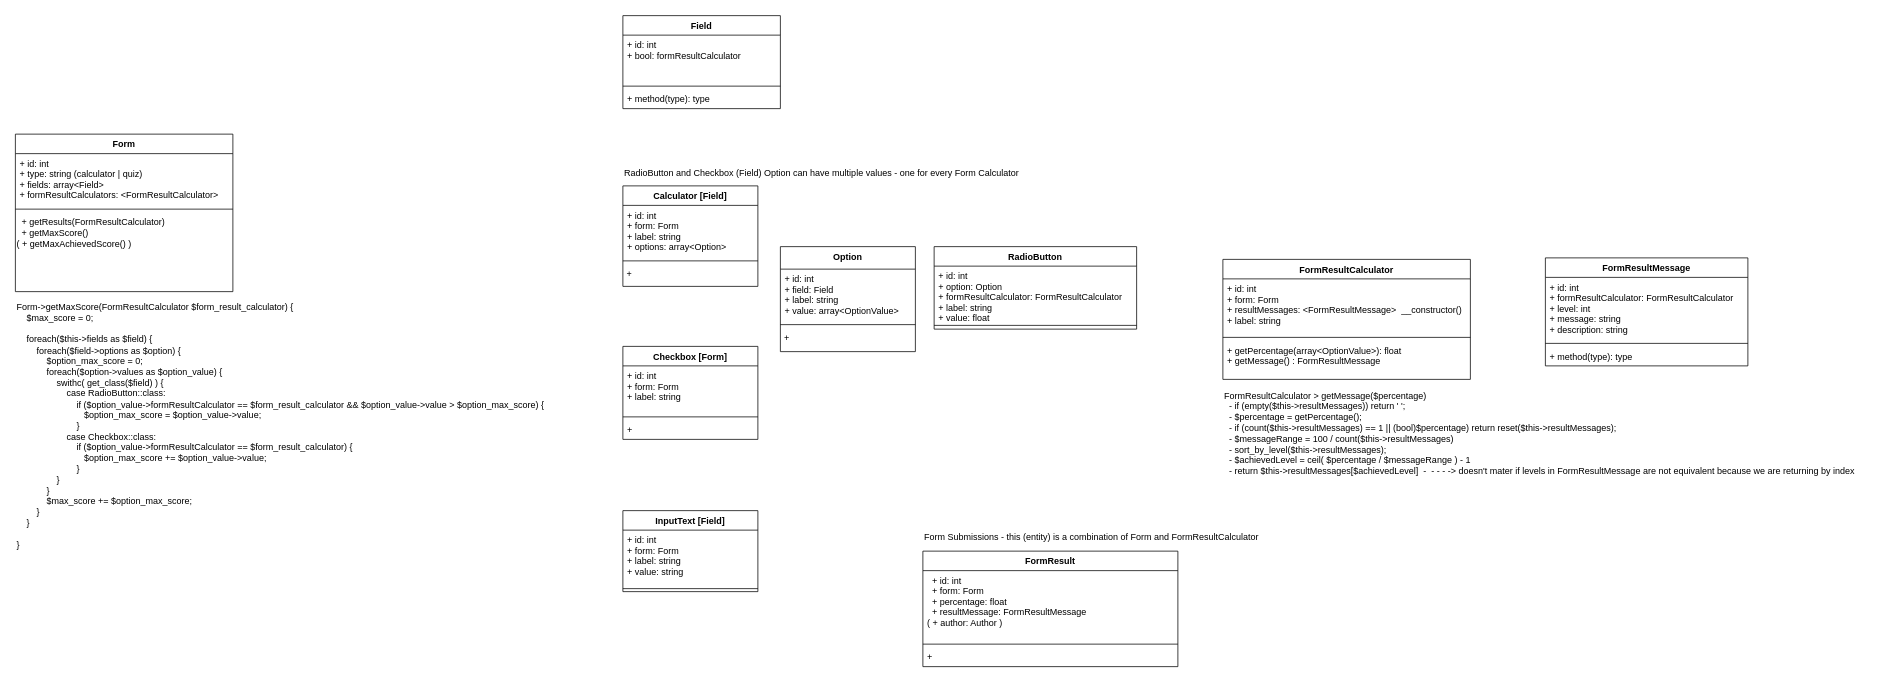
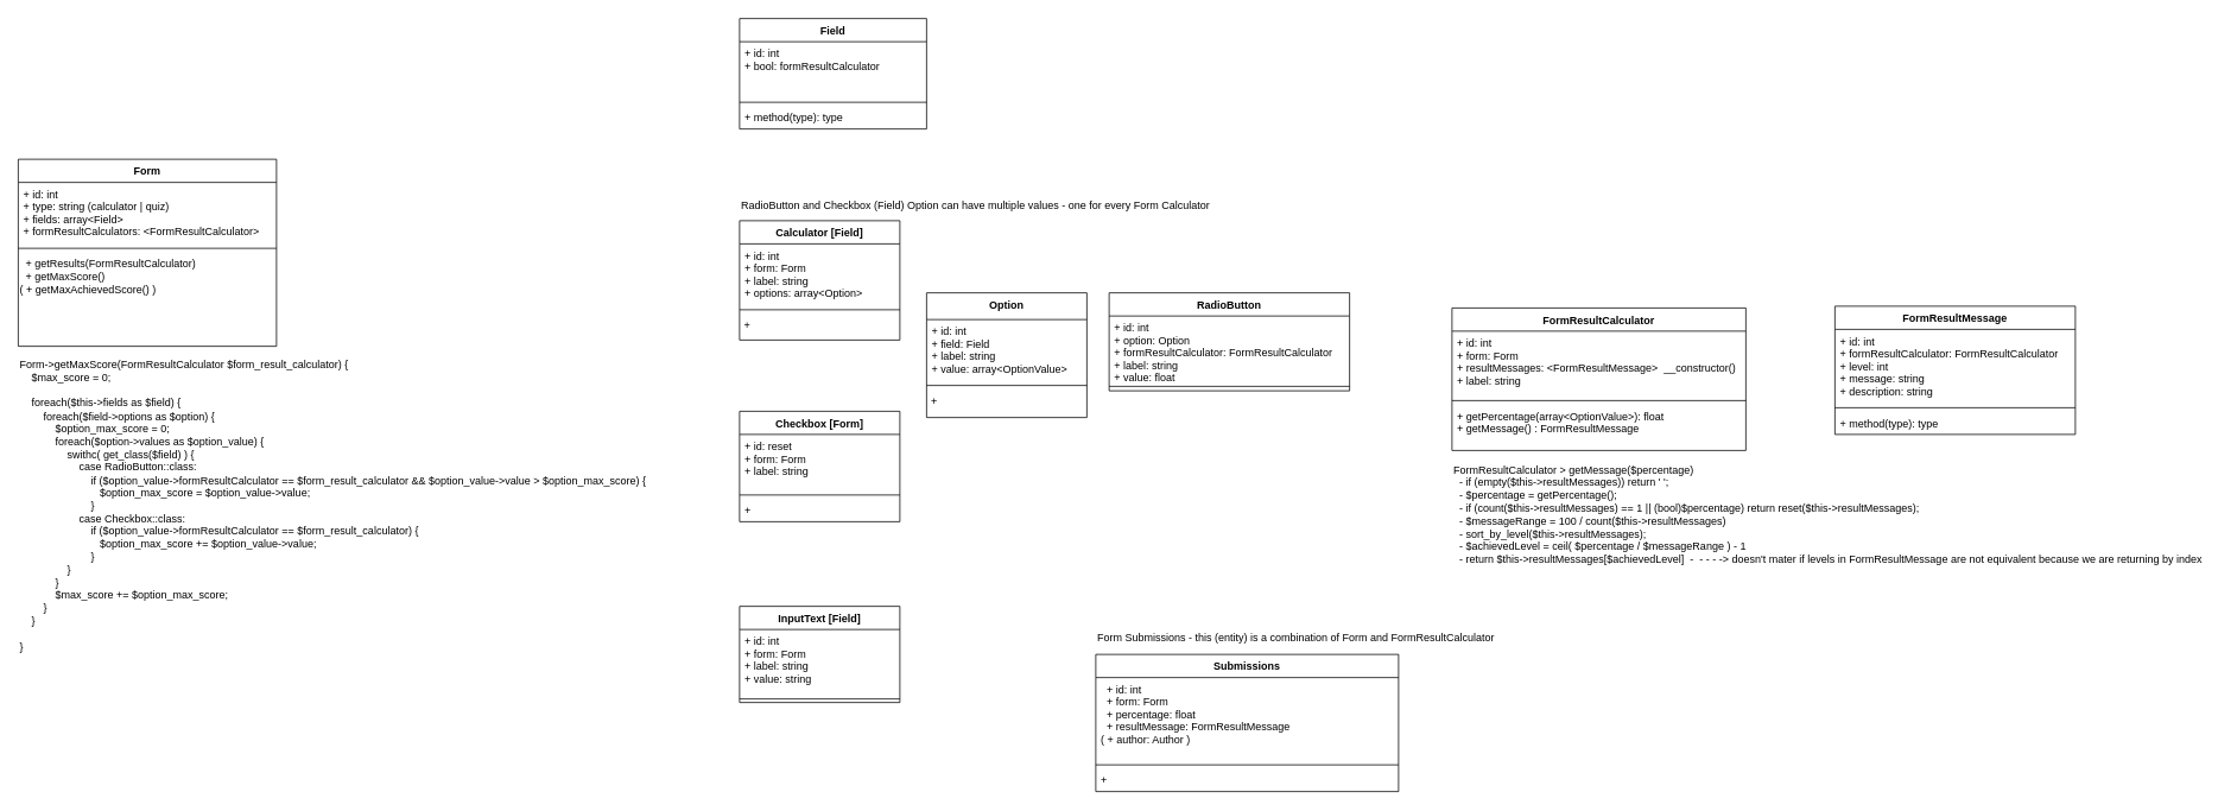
  <mxCell id="0" />
  <mxCell id="1" parent="0" />
  <mxCell id="2" value="Form" style="swimlane;fontStyle=1;align=center;verticalAlign=top;childLayout=stackLayout;horizontal=1;startSize=26;horizontalStack=0;resizeParent=1;resizeParentMax=0;resizeLast=0;collapsible=1;marginBottom=0;" parent="1" vertex="1"><mxGeometry x="20" y="178" width="290" height="210" as="geometry" /></mxCell>
  <mxCell id="3" value="+ id: int&#10;+ type: string (calculator | quiz)&#10;+ fields: array&lt;Field&gt;&#10;+ formResultCalculators: &lt;FormResultCalculator&gt;" style="text;strokeColor=none;fillColor=none;align=left;verticalAlign=top;spacingLeft=4;spacingRight=4;overflow=hidden;rotatable=0;points=[[0,0.5],[1,0.5]];portConstraint=eastwest;" parent="2" vertex="1"><mxGeometry y="26" width="290" height="70" as="geometry" /></mxCell>
  <mxCell id="4" value="" style="line;strokeWidth=1;fillColor=none;align=left;verticalAlign=middle;spacingTop=-1;spacingLeft=3;spacingRight=3;rotatable=0;labelPosition=right;points=[];portConstraint=eastwest;" parent="2" vertex="1"><mxGeometry y="96" width="290" height="8" as="geometry" /></mxCell>
  <mxCell id="5" value="&amp;nbsp; + getResults(FormResultCalculator)&lt;br&gt;&amp;nbsp; + getMaxScore()&lt;br&gt;( + getMaxAchievedScore() )&lt;br&gt;" style="text;html=1;" parent="2" vertex="1"><mxGeometry y="104" width="290" height="106" as="geometry" /></mxCell>
  <mxCell id="6" value="Calculator [Field]" style="swimlane;fontStyle=1;align=center;verticalAlign=top;childLayout=stackLayout;horizontal=1;startSize=26;horizontalStack=0;resizeParent=1;resizeParentMax=0;resizeLast=0;collapsible=1;marginBottom=0;" parent="1" vertex="1"><mxGeometry x="830" y="247" width="180" height="134" as="geometry" /></mxCell>
  <mxCell id="7" value="+ id: int&#10;+ form: Form&#10;+ label: string&#10;+ options: array&lt;Option&gt;" style="text;strokeColor=none;fillColor=none;align=left;verticalAlign=top;spacingLeft=4;spacingRight=4;overflow=hidden;rotatable=0;points=[[0,0.5],[1,0.5]];portConstraint=eastwest;" parent="6" vertex="1"><mxGeometry y="26" width="180" height="70" as="geometry" /></mxCell>
  <mxCell id="8" value="" style="line;strokeWidth=1;fillColor=none;align=left;verticalAlign=middle;spacingTop=-1;spacingLeft=3;spacingRight=3;rotatable=0;labelPosition=right;points=[];portConstraint=eastwest;" parent="6" vertex="1"><mxGeometry y="96" width="180" height="8" as="geometry" /></mxCell>
  <mxCell id="9" value="&amp;nbsp;+" style="text;html=1;" parent="6" vertex="1"><mxGeometry y="104" width="180" height="30" as="geometry" /></mxCell>
  <mxCell id="10" value="Option" style="swimlane;fontStyle=1;align=center;verticalAlign=top;childLayout=stackLayout;horizontal=1;startSize=30;horizontalStack=0;resizeParent=1;resizeParentMax=0;resizeLast=0;collapsible=1;marginBottom=0;" parent="1" vertex="1"><mxGeometry x="1040" y="328" width="180" height="140" as="geometry" /></mxCell>
  <mxCell id="11" value="+ id: int&#10;+ field: Field&#10;+ label: string&#10;+ value: array&lt;OptionValue&gt;" style="text;strokeColor=none;fillColor=none;align=left;verticalAlign=top;spacingLeft=4;spacingRight=4;overflow=hidden;rotatable=0;points=[[0,0.5],[1,0.5]];portConstraint=eastwest;" parent="10" vertex="1"><mxGeometry y="30" width="180" height="70" as="geometry" /></mxCell>
  <mxCell id="12" value="" style="line;strokeWidth=1;fillColor=none;align=left;verticalAlign=middle;spacingTop=-1;spacingLeft=3;spacingRight=3;rotatable=0;labelPosition=right;points=[];portConstraint=eastwest;" parent="10" vertex="1"><mxGeometry y="100" width="180" height="8" as="geometry" /></mxCell>
  <mxCell id="13" value="&amp;nbsp;+&amp;nbsp;" style="text;html=1;" parent="10" vertex="1"><mxGeometry y="108" width="180" height="32" as="geometry" /></mxCell>
  <mxCell id="14" value="RadioButton" style="swimlane;fontStyle=1;align=center;verticalAlign=top;childLayout=stackLayout;horizontal=1;startSize=26;horizontalStack=0;resizeParent=1;resizeParentMax=0;resizeLast=0;collapsible=1;marginBottom=0;" parent="1" vertex="1"><mxGeometry x="1245" y="328" width="270" height="110" as="geometry" /></mxCell>
  <mxCell id="15" value="+ id: int&#10;+ option: Option&#10;+ formResultCalculator: FormResultCalculator&#10;+ label: string&#10;+ value: float" style="text;strokeColor=none;fillColor=none;align=left;verticalAlign=top;spacingLeft=4;spacingRight=4;overflow=hidden;rotatable=0;points=[[0,0.5],[1,0.5]];portConstraint=eastwest;" parent="14" vertex="1"><mxGeometry y="26" width="270" height="74" as="geometry" /></mxCell>
  <mxCell id="16" value="" style="line;strokeWidth=1;fillColor=none;align=left;verticalAlign=middle;spacingTop=-1;spacingLeft=3;spacingRight=3;rotatable=0;labelPosition=right;points=[];portConstraint=eastwest;" parent="14" vertex="1"><mxGeometry y="100" width="270" height="10" as="geometry" /></mxCell>
  <mxCell id="17" value="InputText [Field]" style="swimlane;fontStyle=1;align=center;verticalAlign=top;childLayout=stackLayout;horizontal=1;startSize=26;horizontalStack=0;resizeParent=1;resizeParentMax=0;resizeLast=0;collapsible=1;marginBottom=0;" parent="1" vertex="1"><mxGeometry x="830" y="680" width="180" height="108" as="geometry" /></mxCell>
  <mxCell id="18" value="+ id: int&#10;+ form: Form&#10;+ label: string&#10;+ value: string" style="text;strokeColor=none;fillColor=none;align=left;verticalAlign=top;spacingLeft=4;spacingRight=4;overflow=hidden;rotatable=0;points=[[0,0.5],[1,0.5]];portConstraint=eastwest;" parent="17" vertex="1"><mxGeometry y="26" width="180" height="74" as="geometry" /></mxCell>
  <mxCell id="19" value="" style="line;strokeWidth=1;fillColor=none;align=left;verticalAlign=middle;spacingTop=-1;spacingLeft=3;spacingRight=3;rotatable=0;labelPosition=right;points=[];portConstraint=eastwest;" parent="17" vertex="1"><mxGeometry y="100" width="180" height="8" as="geometry" /></mxCell>
  <mxCell id="20" value="RadioButton and Checkbox (Field) Option can have multiple values - one for every Form Calculator&amp;nbsp;" style="text;html=1;resizable=0;points=[];autosize=1;align=left;verticalAlign=top;spacingTop=-4;" parent="1" vertex="1"><mxGeometry x="830" y="220" width="550" height="20" as="geometry" /></mxCell>
  <mxCell id="21" value="FormResultCalculator" style="swimlane;fontStyle=1;align=center;verticalAlign=top;childLayout=stackLayout;horizontal=1;startSize=26;horizontalStack=0;resizeParent=1;resizeParentMax=0;resizeLast=0;collapsible=1;marginBottom=0;" parent="1" vertex="1"><mxGeometry x="1630" y="345" width="330" height="160" as="geometry" /></mxCell>
  <mxCell id="22" value="+ id: int&#10;+ form: Form&#10;+ resultMessages: &lt;FormResultMessage&gt;  __constructor()&#10;+ label: string" style="text;strokeColor=none;fillColor=none;align=left;verticalAlign=top;spacingLeft=4;spacingRight=4;overflow=hidden;rotatable=0;points=[[0,0.5],[1,0.5]];portConstraint=eastwest;" parent="21" vertex="1"><mxGeometry y="26" width="330" height="74" as="geometry" /></mxCell>
  <mxCell id="23" value="" style="line;strokeWidth=1;fillColor=none;align=left;verticalAlign=middle;spacingTop=-1;spacingLeft=3;spacingRight=3;rotatable=0;labelPosition=right;points=[];portConstraint=eastwest;" parent="21" vertex="1"><mxGeometry y="100" width="330" height="8" as="geometry" /></mxCell>
  <mxCell id="24" value="+ getPercentage(array&lt;OptionValue&gt;): float&#10;+ getMessage() : FormResultMessage" style="text;strokeColor=none;fillColor=none;align=left;verticalAlign=top;spacingLeft=4;spacingRight=4;overflow=hidden;rotatable=0;points=[[0,0.5],[1,0.5]];portConstraint=eastwest;" parent="21" vertex="1"><mxGeometry y="108" width="330" height="52" as="geometry" /></mxCell>
  <mxCell id="25" value="Checkbox [Form]" style="swimlane;fontStyle=1;align=center;verticalAlign=top;childLayout=stackLayout;horizontal=1;startSize=26;horizontalStack=0;resizeParent=1;resizeParentMax=0;resizeLast=0;collapsible=1;marginBottom=0;" parent="1" vertex="1"><mxGeometry x="830" y="461" width="180" height="124" as="geometry" /></mxCell>
- <mxCell id="26" value="+ id: int&#10;+ form: Form&#10;+ label: string" style="text;strokeColor=none;fillColor=none;align=left;verticalAlign=top;spacingLeft=4;spacingRight=4;overflow=hidden;rotatable=0;points=[[0,0.5],[1,0.5]];portConstraint=eastwest;" parent="25" vertex="1"><mxGeometry y="26" width="180" height="64" as="geometry" /></mxCell>
+ <mxCell id="26" value="+ id: reset&#10;+ form: Form&#10;+ label: string" style="text;strokeColor=none;fillColor=none;align=left;verticalAlign=top;spacingLeft=4;spacingRight=4;overflow=hidden;rotatable=0;points=[[0,0.5],[1,0.5]];portConstraint=eastwest;" parent="25" vertex="1"><mxGeometry y="26" width="180" height="64" as="geometry" /></mxCell>
  <mxCell id="27" value="" style="line;strokeWidth=1;fillColor=none;align=left;verticalAlign=middle;spacingTop=-1;spacingLeft=3;spacingRight=3;rotatable=0;labelPosition=right;points=[];portConstraint=eastwest;" parent="25" vertex="1"><mxGeometry y="90" width="180" height="8" as="geometry" /></mxCell>
  <mxCell id="28" value="+" style="text;strokeColor=none;fillColor=none;align=left;verticalAlign=top;spacingLeft=4;spacingRight=4;overflow=hidden;rotatable=0;points=[[0,0.5],[1,0.5]];portConstraint=eastwest;" parent="25" vertex="1"><mxGeometry y="98" width="180" height="26" as="geometry" /></mxCell>
  <mxCell id="29" value="FormResultCalculator &amp;gt; getMessage($percentage)&amp;nbsp;&lt;br&gt;&amp;nbsp; - if (empty($this-&amp;gt;resultMessages)) return ' ';&lt;br&gt;&amp;nbsp; - $percentage = getPercentage();&lt;br&gt;&amp;nbsp; - if (count($this-&amp;gt;resultMessages) == 1 || (bool)$percentage) return reset($this-&amp;gt;resultMessages);&lt;br&gt;&amp;nbsp; - $messageRange = 100 / count($this-&amp;gt;resultMessages)&lt;br&gt;&amp;nbsp; - sort_by_level($this-&amp;gt;resultMessages);&lt;br&gt;&amp;nbsp; - $achievedLevel = ceil( $percentage / $messageRange ) - 1&lt;br&gt;&amp;nbsp; - return $this-&amp;gt;resultMessages[$achievedLevel]&amp;nbsp; -&amp;nbsp; - - - -&amp;gt; doesn't mater if levels in FormResultMessage are not equivalent because we are returning by index" style="text;html=1;resizable=0;points=[];autosize=1;align=left;verticalAlign=top;spacingTop=-4;" parent="1" vertex="1"><mxGeometry x="1630" y="517" width="860" height="110" as="geometry" /></mxCell>
  <mxCell id="30" value="FormResultMessage" style="swimlane;fontStyle=1;align=center;verticalAlign=top;childLayout=stackLayout;horizontal=1;startSize=26;horizontalStack=0;resizeParent=1;resizeParentMax=0;resizeLast=0;collapsible=1;marginBottom=0;" parent="1" vertex="1"><mxGeometry x="2060" y="343" width="270" height="144" as="geometry" /></mxCell>
  <mxCell id="31" value="+ id: int&#10;+ formResultCalculator: FormResultCalculator&#10;+ level: int&#10;+ message: string&#10;+ description: string" style="text;strokeColor=none;fillColor=none;align=left;verticalAlign=top;spacingLeft=4;spacingRight=4;overflow=hidden;rotatable=0;points=[[0,0.5],[1,0.5]];portConstraint=eastwest;" parent="30" vertex="1"><mxGeometry y="26" width="270" height="84" as="geometry" /></mxCell>
  <mxCell id="32" value="" style="line;strokeWidth=1;fillColor=none;align=left;verticalAlign=middle;spacingTop=-1;spacingLeft=3;spacingRight=3;rotatable=0;labelPosition=right;points=[];portConstraint=eastwest;" parent="30" vertex="1"><mxGeometry y="110" width="270" height="8" as="geometry" /></mxCell>
  <mxCell id="33" value="+ method(type): type" style="text;strokeColor=none;fillColor=none;align=left;verticalAlign=top;spacingLeft=4;spacingRight=4;overflow=hidden;rotatable=0;points=[[0,0.5],[1,0.5]];portConstraint=eastwest;" parent="30" vertex="1"><mxGeometry y="118" width="270" height="26" as="geometry" /></mxCell>
- <mxCell id="34" value="FormResult" style="swimlane;fontStyle=1;align=center;verticalAlign=top;childLayout=stackLayout;horizontal=1;startSize=26;horizontalStack=0;resizeParent=1;resizeParentMax=0;resizeLast=0;collapsible=1;marginBottom=0;" parent="1" vertex="1"><mxGeometry x="1230" y="734" width="340" height="154" as="geometry" /></mxCell>
+ <mxCell id="34" value="Submissions" style="swimlane;fontStyle=1;align=center;verticalAlign=top;childLayout=stackLayout;horizontal=1;startSize=26;horizontalStack=0;resizeParent=1;resizeParentMax=0;resizeLast=0;collapsible=1;marginBottom=0;" parent="1" vertex="1"><mxGeometry x="1230" y="734" width="340" height="154" as="geometry" /></mxCell>
  <mxCell id="35" value="  + id: int&#10;  + form: Form&#10;  + percentage: float&#10;  + resultMessage: FormResultMessage&#10;( + author: Author )" style="text;strokeColor=none;fillColor=none;align=left;verticalAlign=top;spacingLeft=4;spacingRight=4;overflow=hidden;rotatable=0;points=[[0,0.5],[1,0.5]];portConstraint=eastwest;" parent="34" vertex="1"><mxGeometry y="26" width="340" height="94" as="geometry" /></mxCell>
  <mxCell id="36" value="" style="line;strokeWidth=1;fillColor=none;align=left;verticalAlign=middle;spacingTop=-1;spacingLeft=3;spacingRight=3;rotatable=0;labelPosition=right;points=[];portConstraint=eastwest;" parent="34" vertex="1"><mxGeometry y="120" width="340" height="8" as="geometry" /></mxCell>
  <mxCell id="37" value="+" style="text;strokeColor=none;fillColor=none;align=left;verticalAlign=top;spacingLeft=4;spacingRight=4;overflow=hidden;rotatable=0;points=[[0,0.5],[1,0.5]];portConstraint=eastwest;" parent="34" vertex="1"><mxGeometry y="128" width="340" height="26" as="geometry" /></mxCell>
  <mxCell id="38" value="Form Submissions - this (entity) is a combination of Form and FormResultCalculator" style="text;html=1;resizable=0;points=[];autosize=1;align=left;verticalAlign=top;spacingTop=-4;" parent="1" vertex="1"><mxGeometry x="1230" y="706" width="460" height="20" as="geometry" /></mxCell>
  <mxCell id="39" value="&lt;div&gt;Form-&amp;gt;getMaxScore(FormResultCalculator $form_result_calculator) {&lt;/div&gt;&lt;div&gt;&amp;nbsp; &amp;nbsp; $max_score = 0;&lt;/div&gt;&lt;div&gt;&lt;br&gt;&lt;/div&gt;&lt;div&gt;&amp;nbsp; &amp;nbsp; foreach($this-&amp;gt;fields as $field) {&lt;/div&gt;&lt;div&gt;&amp;nbsp; &amp;nbsp; &amp;nbsp; &amp;nbsp; foreach($field-&amp;gt;options as $option) {&lt;/div&gt;&lt;div&gt;&amp;nbsp; &amp;nbsp; &amp;nbsp; &amp;nbsp; &amp;nbsp; &amp;nbsp; $option_max_score = 0;&lt;/div&gt;&lt;div&gt;&amp;nbsp; &amp;nbsp; &amp;nbsp; &amp;nbsp; &amp;nbsp; &amp;nbsp; foreach($option-&amp;gt;values as $option_value) {&lt;/div&gt;&lt;div&gt;&amp;nbsp; &amp;nbsp; &amp;nbsp; &amp;nbsp; &amp;nbsp; &amp;nbsp; &amp;nbsp; &amp;nbsp; swithc( get_class($field) ) {&lt;/div&gt;&lt;div&gt;&amp;nbsp; &amp;nbsp; &amp;nbsp; &amp;nbsp; &amp;nbsp; &amp;nbsp; &amp;nbsp; &amp;nbsp; &amp;nbsp; &amp;nbsp; case RadioButton::class:&lt;/div&gt;&lt;div&gt;&amp;nbsp; &amp;nbsp; &amp;nbsp; &amp;nbsp; &amp;nbsp; &amp;nbsp; &amp;nbsp; &amp;nbsp; &amp;nbsp; &amp;nbsp; &amp;nbsp; &amp;nbsp; if ($option_value-&amp;gt;formResultCalculator == $form_result_calculator &amp;amp;&amp;amp; $option_value-&amp;gt;value &amp;gt; $option_max_score) {&lt;/div&gt;&lt;div&gt;&amp;nbsp; &amp;nbsp; &amp;nbsp; &amp;nbsp; &amp;nbsp; &amp;nbsp; &amp;nbsp; &amp;nbsp; &amp;nbsp; &amp;nbsp; &amp;nbsp; &amp;nbsp; &amp;nbsp; &amp;nbsp;$option_max_score = $option_value-&amp;gt;value;&lt;/div&gt;&lt;div&gt;&amp;nbsp; &amp;nbsp; &amp;nbsp; &amp;nbsp; &amp;nbsp; &amp;nbsp; &amp;nbsp; &amp;nbsp; &amp;nbsp; &amp;nbsp; &amp;nbsp; &amp;nbsp; }&lt;/div&gt;&lt;div&gt;&amp;nbsp; &amp;nbsp; &amp;nbsp; &amp;nbsp; &amp;nbsp; &amp;nbsp; &amp;nbsp; &amp;nbsp; &amp;nbsp; &amp;nbsp; case Checkbox::class:&lt;/div&gt;&lt;div&gt;&amp;nbsp; &amp;nbsp; &amp;nbsp; &amp;nbsp; &amp;nbsp; &amp;nbsp; &amp;nbsp; &amp;nbsp; &amp;nbsp; &amp;nbsp; &amp;nbsp; &amp;nbsp; if ($option_value-&amp;gt;formResultCalculator == $form_result_calculator) {&lt;/div&gt;&lt;div&gt;&amp;nbsp; &amp;nbsp; &amp;nbsp; &amp;nbsp; &amp;nbsp; &amp;nbsp; &amp;nbsp; &amp;nbsp; &amp;nbsp; &amp;nbsp; &amp;nbsp; &amp;nbsp; &amp;nbsp; &amp;nbsp;$option_max_score += $option_value-&amp;gt;value;&lt;/div&gt;&lt;div&gt;&amp;nbsp; &amp;nbsp; &amp;nbsp; &amp;nbsp; &amp;nbsp; &amp;nbsp; &amp;nbsp; &amp;nbsp; &amp;nbsp; &amp;nbsp; &amp;nbsp; &amp;nbsp; }&lt;/div&gt;&lt;div&gt;&amp;nbsp; &amp;nbsp; &amp;nbsp; &amp;nbsp; &amp;nbsp; &amp;nbsp; &amp;nbsp; &amp;nbsp; }&lt;/div&gt;&lt;div&gt;&amp;nbsp; &amp;nbsp; &amp;nbsp; &amp;nbsp; &amp;nbsp; &amp;nbsp; }&lt;/div&gt;&lt;div&gt;&amp;nbsp; &amp;nbsp; &amp;nbsp; &amp;nbsp; &amp;nbsp; &amp;nbsp; $max_score += $option_max_score;&lt;/div&gt;&lt;div&gt;&amp;nbsp; &amp;nbsp; &amp;nbsp; &amp;nbsp; }&lt;/div&gt;&lt;div&gt;&amp;nbsp; &amp;nbsp; }&lt;/div&gt;&lt;div&gt;&lt;br&gt;&lt;/div&gt;&lt;div&gt;}&lt;/div&gt;" style="text;html=1;resizable=0;points=[];autosize=1;align=left;verticalAlign=top;spacingTop=-4;" parent="1" vertex="1"><mxGeometry x="20" y="399" width="720" height="320" as="geometry" /></mxCell>
  <mxCell id="40" value="Field" style="swimlane;fontStyle=1;align=center;verticalAlign=top;childLayout=stackLayout;horizontal=1;startSize=26;horizontalStack=0;resizeParent=1;resizeParentMax=0;resizeLast=0;collapsible=1;marginBottom=0;" vertex="1" parent="1"><mxGeometry x="830" y="20" width="210" height="124" as="geometry" /></mxCell>
  <mxCell id="41" value="+ id: int&#10;+ bool: formResultCalculator" style="text;strokeColor=none;fillColor=none;align=left;verticalAlign=top;spacingLeft=4;spacingRight=4;overflow=hidden;rotatable=0;points=[[0,0.5],[1,0.5]];portConstraint=eastwest;" vertex="1" parent="40"><mxGeometry y="26" width="210" height="64" as="geometry" /></mxCell>
  <mxCell id="42" value="" style="line;strokeWidth=1;fillColor=none;align=left;verticalAlign=middle;spacingTop=-1;spacingLeft=3;spacingRight=3;rotatable=0;labelPosition=right;points=[];portConstraint=eastwest;" vertex="1" parent="40"><mxGeometry y="90" width="210" height="8" as="geometry" /></mxCell>
  <mxCell id="43" value="+ method(type): type" style="text;strokeColor=none;fillColor=none;align=left;verticalAlign=top;spacingLeft=4;spacingRight=4;overflow=hidden;rotatable=0;points=[[0,0.5],[1,0.5]];portConstraint=eastwest;" vertex="1" parent="40"><mxGeometry y="98" width="210" height="26" as="geometry" /></mxCell>
